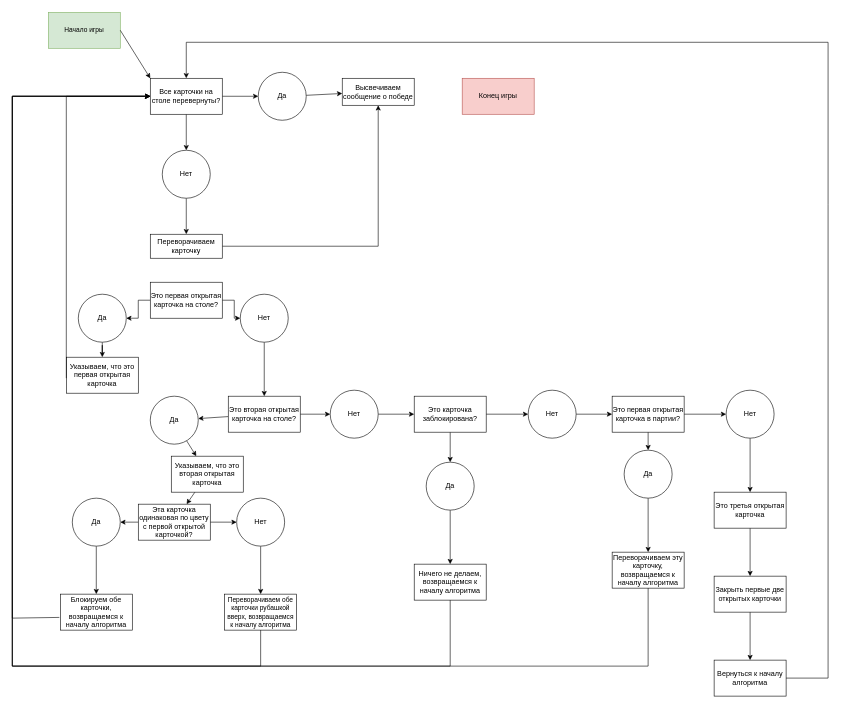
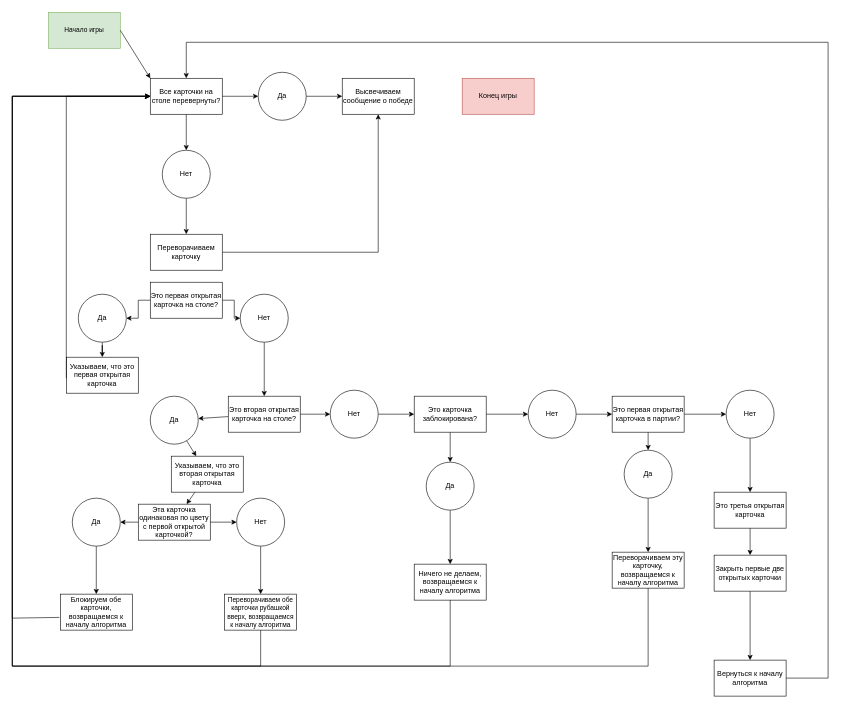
  <mxCell id="0" />
  <mxCell id="1" parent="0" />
  <mxCell id="2" value="" style="edgeStyle=orthogonalEdgeStyle;rounded=0;orthogonalLoop=1;jettySize=auto;html=1;" edge="1" parent="1" source="3" target="65"><mxGeometry relative="1" as="geometry" /></mxCell>
- <mxCell id="3" value="Переворачиваем карточку" style="rounded=0;whiteSpace=wrap;html=1;" vertex="1" parent="1"><mxGeometry x="250" y="390" width="120" height="40" as="geometry" /></mxCell>
+ <mxCell id="3" value="Переворачиваем карточку" style="rounded=0;whiteSpace=wrap;html=1;" vertex="1" parent="1"><mxGeometry x="250" y="390" width="120" height="60" as="geometry" /></mxCell>
  <mxCell id="4" value="" style="edgeStyle=orthogonalEdgeStyle;rounded=0;orthogonalLoop=1;jettySize=auto;html=1;" edge="1" parent="1" source="7" target="11"><mxGeometry relative="1" as="geometry" /></mxCell>
  <mxCell id="5" style="edgeStyle=orthogonalEdgeStyle;rounded=0;orthogonalLoop=1;jettySize=auto;html=1;exitX=1;exitY=0.5;exitDx=0;exitDy=0;" edge="1" parent="1" source="7"><mxGeometry relative="1" as="geometry"><mxPoint x="370.143" y="500.095" as="targetPoint" /></mxGeometry></mxCell>
  <mxCell id="6" value="" style="edgeStyle=orthogonalEdgeStyle;rounded=0;orthogonalLoop=1;jettySize=auto;html=1;" edge="1" parent="1" source="7" target="9"><mxGeometry relative="1" as="geometry" /></mxCell>
  <mxCell id="7" value="Это первая открытая карточка на столе?" style="rounded=0;whiteSpace=wrap;html=1;" vertex="1" parent="1"><mxGeometry x="250" y="470" width="120" height="60" as="geometry" /></mxCell>
  <mxCell id="8" value="" style="edgeStyle=orthogonalEdgeStyle;rounded=0;orthogonalLoop=1;jettySize=auto;html=1;" edge="1" parent="1" source="9" target="12"><mxGeometry relative="1" as="geometry" /></mxCell>
  <mxCell id="9" value="Да" style="ellipse;whiteSpace=wrap;html=1;aspect=fixed;" vertex="1" parent="1"><mxGeometry x="130" y="490" width="80" height="80" as="geometry" /></mxCell>
  <mxCell id="10" value="" style="edgeStyle=none;rounded=0;orthogonalLoop=1;jettySize=auto;html=1;" edge="1" parent="1" source="11" target="16"><mxGeometry relative="1" as="geometry" /></mxCell>
  <mxCell id="11" value="Нет" style="ellipse;whiteSpace=wrap;html=1;aspect=fixed;" vertex="1" parent="1"><mxGeometry x="400" y="490" width="80" height="80" as="geometry" /></mxCell>
  <mxCell id="12" value="Указываем, что это первая открытая карточка" style="rounded=0;whiteSpace=wrap;html=1;" vertex="1" parent="1"><mxGeometry x="110" y="595" width="120" height="60" as="geometry" /></mxCell>
  <mxCell id="13" value="" style="endArrow=classic;html=1;rounded=0;exitX=0;exitY=0.583;exitDx=0;exitDy=0;exitPerimeter=0;entryX=0;entryY=0.5;entryDx=0;entryDy=0;" edge="1" parent="1" source="12" target="60"><mxGeometry width="50" height="50" relative="1" as="geometry"><mxPoint x="10" y="560" as="sourcePoint" /><mxPoint x="200" y="240" as="targetPoint" /><Array as="points"><mxPoint x="110" y="160" /></Array></mxGeometry></mxCell>
  <mxCell id="14" value="" style="edgeStyle=none;rounded=0;orthogonalLoop=1;jettySize=auto;html=1;" edge="1" parent="1" source="16" target="18"><mxGeometry relative="1" as="geometry" /></mxCell>
  <mxCell id="15" value="" style="edgeStyle=none;rounded=0;orthogonalLoop=1;jettySize=auto;html=1;" edge="1" parent="1" source="16" target="33"><mxGeometry relative="1" as="geometry" /></mxCell>
  <mxCell id="16" value="Это вторая открытая карточка на столе?" style="whiteSpace=wrap;html=1;" vertex="1" parent="1"><mxGeometry x="380" y="660" width="120" height="60" as="geometry" /></mxCell>
  <mxCell id="17" value="" style="edgeStyle=none;rounded=0;orthogonalLoop=1;jettySize=auto;html=1;" edge="1" parent="1" source="18" target="20"><mxGeometry relative="1" as="geometry" /></mxCell>
  <mxCell id="18" value="Да" style="ellipse;whiteSpace=wrap;html=1;aspect=fixed;" vertex="1" parent="1"><mxGeometry x="250" y="660" width="80" height="80" as="geometry" /></mxCell>
  <mxCell id="19" value="" style="edgeStyle=none;rounded=0;orthogonalLoop=1;jettySize=auto;html=1;" edge="1" parent="1" source="20" target="23"><mxGeometry relative="1" as="geometry" /></mxCell>
  <mxCell id="20" value="Указываем, что это вторая открытая карточка" style="whiteSpace=wrap;html=1;" vertex="1" parent="1"><mxGeometry x="285" y="760" width="120" height="60" as="geometry" /></mxCell>
  <mxCell id="21" value="" style="edgeStyle=none;rounded=0;orthogonalLoop=1;jettySize=auto;html=1;" edge="1" parent="1" source="23" target="25"><mxGeometry relative="1" as="geometry" /></mxCell>
  <mxCell id="22" value="" style="edgeStyle=none;rounded=0;orthogonalLoop=1;jettySize=auto;html=1;" edge="1" parent="1" source="23" target="29"><mxGeometry relative="1" as="geometry" /></mxCell>
  <mxCell id="23" value="Эта карточка одинаковая по цвету с первой открытой карточкой?" style="whiteSpace=wrap;html=1;" vertex="1" parent="1"><mxGeometry x="230" y="840" width="120" height="60" as="geometry" /></mxCell>
  <mxCell id="24" value="" style="edgeStyle=none;rounded=0;orthogonalLoop=1;jettySize=auto;html=1;" edge="1" parent="1" source="25"><mxGeometry relative="1" as="geometry"><mxPoint x="160" y="990" as="targetPoint" /></mxGeometry></mxCell>
  <mxCell id="25" value="Да" style="ellipse;whiteSpace=wrap;html=1;aspect=fixed;" vertex="1" parent="1"><mxGeometry x="120" y="830" width="80" height="80" as="geometry" /></mxCell>
  <mxCell id="26" value="Блокируем обе карточки, возвращаемся к началу алгоритма" style="rounded=0;whiteSpace=wrap;html=1;" vertex="1" parent="1"><mxGeometry x="100" y="990" width="120" height="60" as="geometry" /></mxCell>
  <mxCell id="27" value="" style="endArrow=classic;html=1;rounded=0;exitX=-0.013;exitY=0.647;exitDx=0;exitDy=0;exitPerimeter=0;entryX=0;entryY=0.5;entryDx=0;entryDy=0;" edge="1" parent="1" source="26" target="60"><mxGeometry width="50" height="50" relative="1" as="geometry"><mxPoint x="40" y="1000" as="sourcePoint" /><mxPoint x="190" y="210" as="targetPoint" /><Array as="points"><mxPoint x="20" y="1030" /><mxPoint x="20" y="340" /><mxPoint x="20" y="160" /></Array></mxGeometry></mxCell>
  <mxCell id="28" value="" style="edgeStyle=none;rounded=0;orthogonalLoop=1;jettySize=auto;html=1;" edge="1" parent="1" source="29" target="30"><mxGeometry relative="1" as="geometry" /></mxCell>
  <mxCell id="29" value="Нет" style="ellipse;whiteSpace=wrap;html=1;aspect=fixed;" vertex="1" parent="1"><mxGeometry x="394" y="830" width="80" height="80" as="geometry" /></mxCell>
  <mxCell id="30" value="&lt;font style=&quot;font-size: 11px&quot;&gt;Переворачиваем обе карточки рубашкой вверх, возвращаемся к началу алгоритма&lt;/font&gt;" style="whiteSpace=wrap;html=1;" vertex="1" parent="1"><mxGeometry x="374" y="990" width="120" height="60" as="geometry" /></mxCell>
  <mxCell id="31" value="" style="endArrow=classic;html=1;rounded=0;exitX=0.5;exitY=1;exitDx=0;exitDy=0;entryX=0;entryY=0.5;entryDx=0;entryDy=0;" edge="1" parent="1" source="30" target="60"><mxGeometry width="50" height="50" relative="1" as="geometry"><mxPoint x="310" y="940" as="sourcePoint" /><mxPoint x="170" y="180" as="targetPoint" /><Array as="points"><mxPoint x="434" y="1110" /><mxPoint x="20" y="1110" /><mxPoint x="20" y="340" /><mxPoint x="20" y="160" /></Array></mxGeometry></mxCell>
  <mxCell id="32" value="" style="edgeStyle=none;rounded=0;orthogonalLoop=1;jettySize=auto;html=1;" edge="1" parent="1" source="33" target="36"><mxGeometry relative="1" as="geometry" /></mxCell>
  <mxCell id="33" value="Нет" style="ellipse;whiteSpace=wrap;html=1;aspect=fixed;" vertex="1" parent="1"><mxGeometry x="550" y="650" width="80" height="80" as="geometry" /></mxCell>
  <mxCell id="34" value="" style="edgeStyle=none;rounded=0;orthogonalLoop=1;jettySize=auto;html=1;" edge="1" parent="1" source="36" target="38"><mxGeometry relative="1" as="geometry" /></mxCell>
  <mxCell id="35" value="" style="edgeStyle=none;rounded=0;orthogonalLoop=1;jettySize=auto;html=1;" edge="1" parent="1" source="36" target="42"><mxGeometry relative="1" as="geometry" /></mxCell>
  <mxCell id="36" value="Это карточка заблокирована?" style="whiteSpace=wrap;html=1;" vertex="1" parent="1"><mxGeometry x="690" y="660" width="120" height="60" as="geometry" /></mxCell>
  <mxCell id="37" value="" style="edgeStyle=none;rounded=0;orthogonalLoop=1;jettySize=auto;html=1;" edge="1" parent="1" source="38" target="39"><mxGeometry relative="1" as="geometry" /></mxCell>
  <mxCell id="38" value="Да" style="ellipse;whiteSpace=wrap;html=1;aspect=fixed;" vertex="1" parent="1"><mxGeometry x="710" y="770" width="80" height="80" as="geometry" /></mxCell>
  <mxCell id="39" value="Ничего не делаем, возвращаемся к началу алгоритма" style="whiteSpace=wrap;html=1;" vertex="1" parent="1"><mxGeometry x="690" y="940" width="120" height="60" as="geometry" /></mxCell>
  <mxCell id="40" value="" style="endArrow=classic;html=1;rounded=0;exitX=0.5;exitY=1;exitDx=0;exitDy=0;" edge="1" parent="1" source="39"><mxGeometry width="50" height="50" relative="1" as="geometry"><mxPoint x="610" y="970" as="sourcePoint" /><mxPoint x="250" y="160" as="targetPoint" /><Array as="points"><mxPoint x="750" y="1110" /><mxPoint x="20" y="1110" /><mxPoint x="20" y="340" /><mxPoint x="20" y="160" /></Array></mxGeometry></mxCell>
  <mxCell id="41" value="" style="edgeStyle=none;rounded=0;orthogonalLoop=1;jettySize=auto;html=1;" edge="1" parent="1" source="42" target="45"><mxGeometry relative="1" as="geometry" /></mxCell>
  <mxCell id="42" value="Нет" style="ellipse;whiteSpace=wrap;html=1;aspect=fixed;" vertex="1" parent="1"><mxGeometry x="880" y="650" width="80" height="80" as="geometry" /></mxCell>
  <mxCell id="43" value="" style="edgeStyle=none;rounded=0;orthogonalLoop=1;jettySize=auto;html=1;" edge="1" parent="1" source="45" target="47"><mxGeometry relative="1" as="geometry" /></mxCell>
  <mxCell id="44" value="" style="edgeStyle=none;rounded=0;orthogonalLoop=1;jettySize=auto;html=1;" edge="1" parent="1" source="45" target="51"><mxGeometry relative="1" as="geometry" /></mxCell>
  <mxCell id="45" value="Это первая открытая карточка в партии?" style="whiteSpace=wrap;html=1;" vertex="1" parent="1"><mxGeometry x="1020" y="660" width="120" height="60" as="geometry" /></mxCell>
  <mxCell id="46" value="" style="edgeStyle=none;rounded=0;orthogonalLoop=1;jettySize=auto;html=1;" edge="1" parent="1" source="47" target="48"><mxGeometry relative="1" as="geometry" /></mxCell>
  <mxCell id="47" value="Да" style="ellipse;whiteSpace=wrap;html=1;aspect=fixed;" vertex="1" parent="1"><mxGeometry x="1040" y="750" width="80" height="80" as="geometry" /></mxCell>
  <mxCell id="48" value="Переворачиваем эту карточку, возвращаемся к началу алгоритма" style="whiteSpace=wrap;html=1;" vertex="1" parent="1"><mxGeometry x="1020" y="920" width="120" height="60" as="geometry" /></mxCell>
  <mxCell id="49" value="" style="endArrow=classic;html=1;rounded=0;exitX=0.5;exitY=1;exitDx=0;exitDy=0;entryX=0;entryY=0.5;entryDx=0;entryDy=0;" edge="1" parent="1" source="48" target="60"><mxGeometry width="50" height="50" relative="1" as="geometry"><mxPoint x="1060" y="790" as="sourcePoint" /><mxPoint x="40" y="150" as="targetPoint" /><Array as="points"><mxPoint x="1080" y="1110" /><mxPoint x="20" y="1110" /><mxPoint x="20" y="340" /><mxPoint x="20" y="160" /></Array></mxGeometry></mxCell>
  <mxCell id="50" value="" style="edgeStyle=none;rounded=0;orthogonalLoop=1;jettySize=auto;html=1;" edge="1" parent="1" source="51" target="53"><mxGeometry relative="1" as="geometry" /></mxCell>
  <mxCell id="51" value="Нет" style="ellipse;whiteSpace=wrap;html=1;aspect=fixed;" vertex="1" parent="1"><mxGeometry x="1210" y="650" width="80" height="80" as="geometry" /></mxCell>
  <mxCell id="52" value="" style="edgeStyle=none;rounded=0;orthogonalLoop=1;jettySize=auto;html=1;" edge="1" parent="1" source="53" target="55"><mxGeometry relative="1" as="geometry" /></mxCell>
  <mxCell id="53" value="Это третья открытая карточка" style="whiteSpace=wrap;html=1;" vertex="1" parent="1"><mxGeometry x="1190" y="820" width="120" height="60" as="geometry" /></mxCell>
  <mxCell id="54" value="" style="edgeStyle=none;rounded=0;orthogonalLoop=1;jettySize=auto;html=1;" edge="1" parent="1" source="55" target="56"><mxGeometry relative="1" as="geometry" /></mxCell>
- <mxCell id="55" value="Закрыть первые две открытых карточки" style="whiteSpace=wrap;html=1;" vertex="1" parent="1"><mxGeometry x="1190" y="960" width="120" height="60" as="geometry" /></mxCell>
+ <mxCell id="55" value="Закрыть первые две открытых карточки" style="whiteSpace=wrap;html=1;" vertex="1" parent="1"><mxGeometry x="1190" y="925" width="120" height="60" as="geometry" /></mxCell>
  <mxCell id="56" value="Вернуться к началу алгоритма" style="whiteSpace=wrap;html=1;" vertex="1" parent="1"><mxGeometry x="1190" y="1100" width="120" height="60" as="geometry" /></mxCell>
  <mxCell id="57" value="" style="endArrow=classic;html=1;rounded=0;exitX=1;exitY=0.5;exitDx=0;exitDy=0;entryX=0.5;entryY=0;entryDx=0;entryDy=0;" edge="1" parent="1" source="56" target="60"><mxGeometry width="50" height="50" relative="1" as="geometry"><mxPoint x="900" y="870" as="sourcePoint" /><mxPoint x="410" y="300" as="targetPoint" /><Array as="points"><mxPoint x="1380" y="1130" /><mxPoint x="1380" y="340" /><mxPoint x="1380" y="70" /><mxPoint x="310" y="70" /></Array></mxGeometry></mxCell>
  <mxCell id="58" value="" style="edgeStyle=none;rounded=0;orthogonalLoop=1;jettySize=auto;html=1;" edge="1" parent="1" source="60" target="62"><mxGeometry relative="1" as="geometry" /></mxCell>
  <mxCell id="59" value="" style="edgeStyle=none;rounded=0;orthogonalLoop=1;jettySize=auto;html=1;" edge="1" parent="1" source="60" target="64"><mxGeometry relative="1" as="geometry" /></mxCell>
  <mxCell id="60" value="Все карточки на столе перевернуты?" style="rounded=0;whiteSpace=wrap;html=1;" vertex="1" parent="1"><mxGeometry x="250" y="130" width="120" height="60" as="geometry" /></mxCell>
  <mxCell id="61" value="" style="edgeStyle=none;rounded=0;orthogonalLoop=1;jettySize=auto;html=1;" edge="1" parent="1" source="62" target="65"><mxGeometry relative="1" as="geometry" /></mxCell>
  <mxCell id="62" value="Да" style="ellipse;whiteSpace=wrap;html=1;aspect=fixed;" vertex="1" parent="1"><mxGeometry x="430" y="120" width="80" height="80" as="geometry" /></mxCell>
  <mxCell id="63" value="" style="edgeStyle=none;rounded=0;orthogonalLoop=1;jettySize=auto;html=1;" edge="1" parent="1" source="64" target="3"><mxGeometry relative="1" as="geometry" /></mxCell>
  <mxCell id="64" value="Нет" style="ellipse;whiteSpace=wrap;html=1;aspect=fixed;" vertex="1" parent="1"><mxGeometry x="270" y="250" width="80" height="80" as="geometry" /></mxCell>
- <mxCell id="65" value="Высвечиваем сообщение о победе" style="whiteSpace=wrap;html=1;" vertex="1" parent="1"><mxGeometry x="570" y="130" width="120" height="45" as="geometry" /></mxCell>
+ <mxCell id="65" value="Высвечиваем сообщение о победе" style="whiteSpace=wrap;html=1;" vertex="1" parent="1"><mxGeometry x="570" y="130" width="120" height="60" as="geometry" /></mxCell>
  <mxCell id="66" value="Начало игры" style="rounded=0;whiteSpace=wrap;html=1;fontSize=11;fillColor=#d5e8d4;strokeColor=#82b366;" vertex="1" parent="1"><mxGeometry x="80" y="20" width="120" height="60" as="geometry" /></mxCell>
  <mxCell id="67" value="" style="endArrow=classic;html=1;rounded=0;fontSize=11;exitX=1;exitY=0.5;exitDx=0;exitDy=0;entryX=0;entryY=0;entryDx=0;entryDy=0;" edge="1" parent="1" source="66" target="60"><mxGeometry width="50" height="50" relative="1" as="geometry"><mxPoint x="320" y="420" as="sourcePoint" /><mxPoint x="370" y="370" as="targetPoint" /></mxGeometry></mxCell>
  <mxCell id="68" value="Конец игры" style="whiteSpace=wrap;html=1;fillColor=#f8cecc;strokeColor=#b85450;" vertex="1" parent="1"><mxGeometry x="770" y="130" width="120" height="60" as="geometry" /></mxCell>
